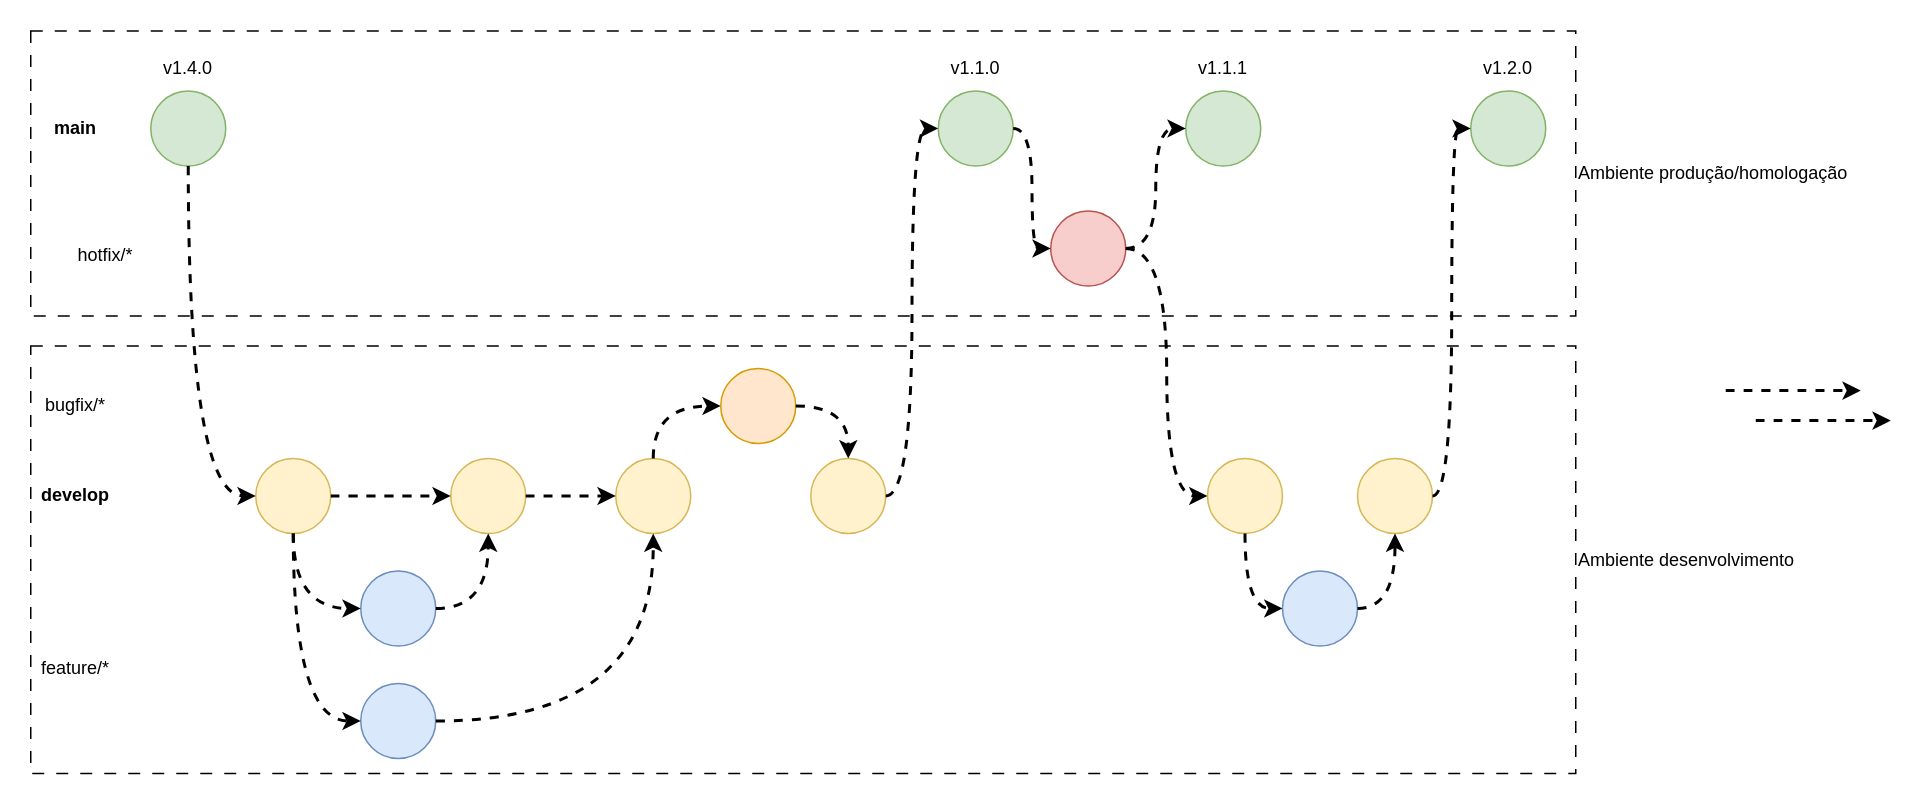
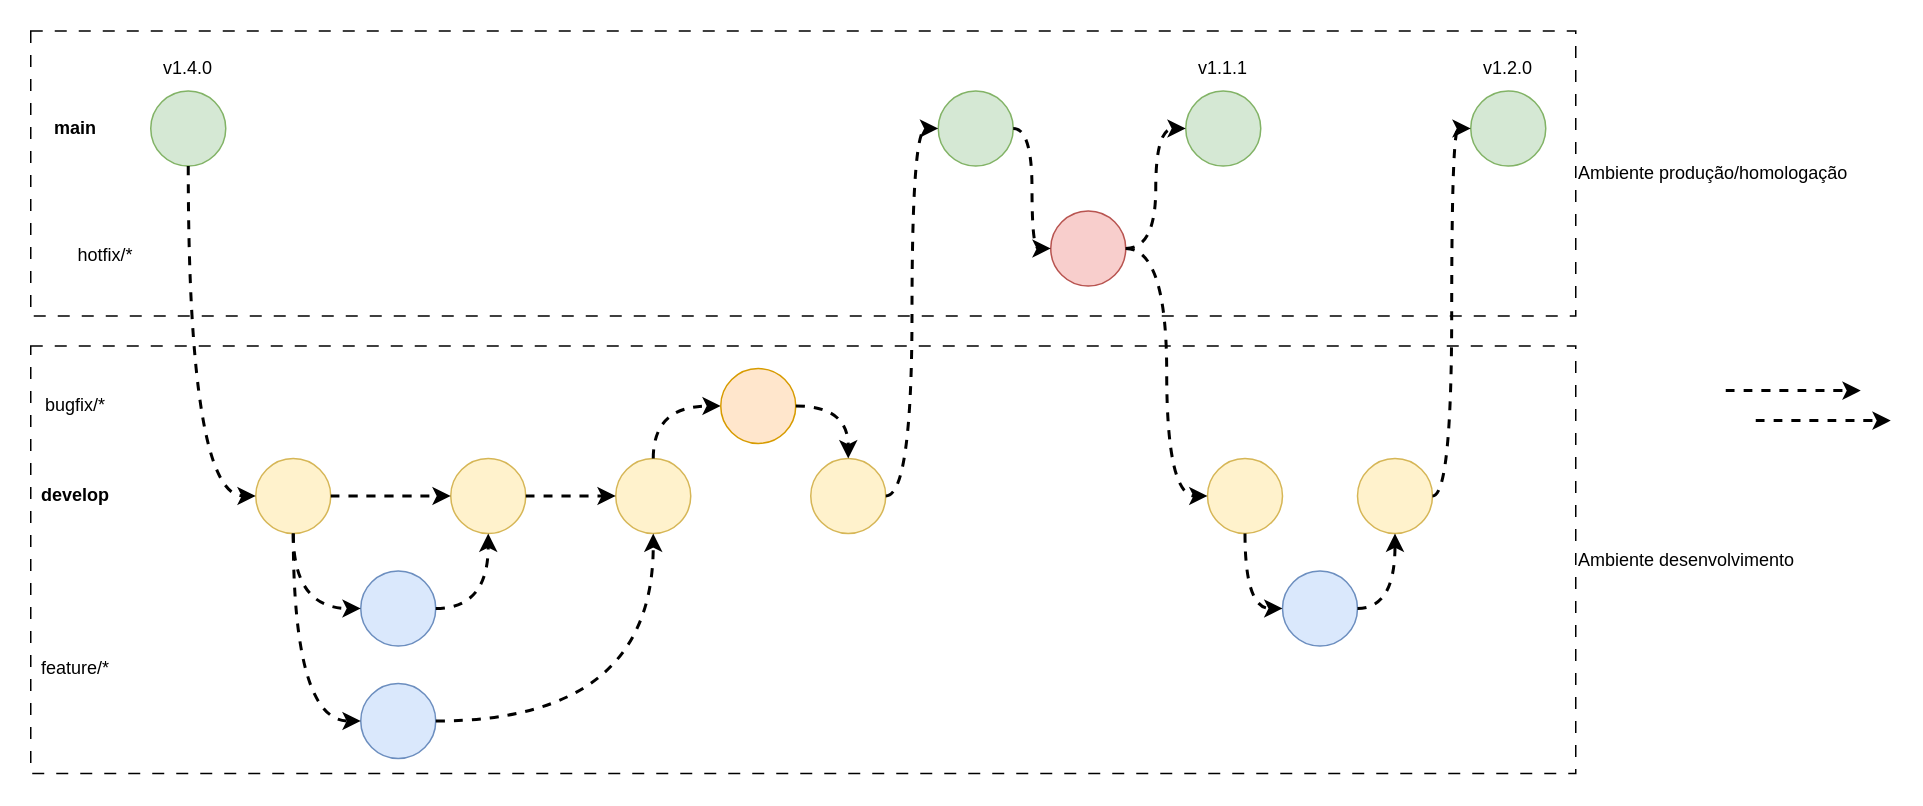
  <mxCell id="0" />
  <mxCell id="1" parent="0" />
  <mxCell id="2" value="Ambiente produção/homologação" style="rounded=0;whiteSpace=wrap;html=1;fillColor=none;dashed=1;dashPattern=8 8;labelPosition=right;verticalLabelPosition=middle;align=left;verticalAlign=middle;" vertex="1" parent="1"><mxGeometry x="20" y="20" width="1030" height="190" as="geometry" /></mxCell>
  <mxCell id="3" value="Ambiente desenvolvimento" style="rounded=0;whiteSpace=wrap;html=1;fillColor=none;dashed=1;dashPattern=8 8;labelPosition=right;verticalLabelPosition=middle;align=left;verticalAlign=middle;" vertex="1" parent="1"><mxGeometry x="20" y="230" width="1030" height="285" as="geometry" /></mxCell>
  <mxCell id="4" value="" style="ellipse;whiteSpace=wrap;html=1;aspect=fixed;fillColor=#d5e8d4;strokeColor=#82b366;" vertex="1" parent="1"><mxGeometry x="100" y="60" width="50" height="50" as="geometry" /></mxCell>
  <mxCell id="5" value="" style="ellipse;whiteSpace=wrap;html=1;aspect=fixed;fillColor=#fff2cc;strokeColor=#d6b656;" vertex="1" parent="1"><mxGeometry x="170" y="305" width="50" height="50" as="geometry" /></mxCell>
  <mxCell id="6" value="&lt;b&gt;main&lt;/b&gt;" style="text;html=1;align=center;verticalAlign=middle;whiteSpace=wrap;rounded=0;" vertex="1" parent="1"><mxGeometry x="20" y="70" width="60" height="30" as="geometry" /></mxCell>
  <mxCell id="7" value="&lt;b&gt;develop&lt;/b&gt;" style="text;html=1;align=center;verticalAlign=middle;whiteSpace=wrap;rounded=0;" vertex="1" parent="1"><mxGeometry x="20" y="315" width="60" height="30" as="geometry" /></mxCell>
  <mxCell id="8" value="" style="endArrow=classic;html=1;rounded=0;exitX=1;exitY=0.5;exitDx=0;exitDy=0;edgeStyle=orthogonalEdgeStyle;curved=1;strokeWidth=2;dashed=1;" edge="1" parent="1"><mxGeometry width="50" height="50" relative="1" as="geometry"><mxPoint x="1150" y="259.71" as="sourcePoint" /><mxPoint x="1240" y="259.71" as="targetPoint" /></mxGeometry></mxCell>
  <mxCell id="9" value="" style="endArrow=classic;html=1;rounded=0;exitX=0.5;exitY=1;exitDx=0;exitDy=0;edgeStyle=orthogonalEdgeStyle;curved=1;strokeWidth=2;dashed=1;entryX=0;entryY=0.5;entryDx=0;entryDy=0;" edge="1" parent="1" source="4" target="5"><mxGeometry width="50" height="50" relative="1" as="geometry"><mxPoint x="130" y="190" as="sourcePoint" /><mxPoint x="220" y="190" as="targetPoint" /></mxGeometry></mxCell>
  <mxCell id="10" value="" style="ellipse;whiteSpace=wrap;html=1;aspect=fixed;fillColor=#dae8fc;strokeColor=#6c8ebf;" vertex="1" parent="1"><mxGeometry x="240" y="380" width="50" height="50" as="geometry" /></mxCell>
  <mxCell id="11" value="feature/*" style="text;html=1;align=center;verticalAlign=middle;whiteSpace=wrap;rounded=0;" vertex="1" parent="1"><mxGeometry x="20" y="430" width="60" height="30" as="geometry" /></mxCell>
  <mxCell id="12" value="" style="endArrow=classic;html=1;rounded=0;exitX=0.5;exitY=1;exitDx=0;exitDy=0;edgeStyle=orthogonalEdgeStyle;curved=1;strokeWidth=2;dashed=1;entryX=0;entryY=0.5;entryDx=0;entryDy=0;" edge="1" parent="1" source="5" target="10"><mxGeometry width="50" height="50" relative="1" as="geometry"><mxPoint x="340" y="377.21" as="sourcePoint" /><mxPoint x="430" y="377.21" as="targetPoint" /></mxGeometry></mxCell>
  <mxCell id="13" value="" style="ellipse;whiteSpace=wrap;html=1;aspect=fixed;fillColor=#dae8fc;strokeColor=#6c8ebf;" vertex="1" parent="1"><mxGeometry x="240" y="455" width="50" height="50" as="geometry" /></mxCell>
  <mxCell id="14" value="" style="endArrow=classic;html=1;rounded=0;exitX=0.5;exitY=1;exitDx=0;exitDy=0;edgeStyle=orthogonalEdgeStyle;curved=1;strokeWidth=2;dashed=1;entryX=0;entryY=0.5;entryDx=0;entryDy=0;" edge="1" parent="1" source="5" target="13"><mxGeometry width="50" height="50" relative="1" as="geometry"><mxPoint x="140" y="575" as="sourcePoint" /><mxPoint x="230" y="575" as="targetPoint" /></mxGeometry></mxCell>
  <mxCell id="15" value="" style="ellipse;whiteSpace=wrap;html=1;aspect=fixed;fillColor=#fff2cc;strokeColor=#d6b656;" vertex="1" parent="1"><mxGeometry x="300" y="305" width="50" height="50" as="geometry" /></mxCell>
  <mxCell id="16" value="" style="endArrow=classic;html=1;rounded=0;exitX=1;exitY=0.5;exitDx=0;exitDy=0;edgeStyle=orthogonalEdgeStyle;curved=1;strokeWidth=2;dashed=1;entryX=0;entryY=0.5;entryDx=0;entryDy=0;" edge="1" parent="1" source="5" target="15"><mxGeometry width="50" height="50" relative="1" as="geometry"><mxPoint x="140" y="575" as="sourcePoint" /><mxPoint x="230" y="575" as="targetPoint" /></mxGeometry></mxCell>
  <mxCell id="17" value="" style="endArrow=classic;html=1;rounded=0;exitX=1;exitY=0.5;exitDx=0;exitDy=0;edgeStyle=orthogonalEdgeStyle;curved=1;strokeWidth=2;dashed=1;" edge="1" parent="1" source="10" target="15"><mxGeometry width="50" height="50" relative="1" as="geometry"><mxPoint x="140" y="575" as="sourcePoint" /><mxPoint x="230" y="575" as="targetPoint" /></mxGeometry></mxCell>
  <mxCell id="18" value="" style="ellipse;whiteSpace=wrap;html=1;aspect=fixed;fillColor=#fff2cc;strokeColor=#d6b656;" vertex="1" parent="1"><mxGeometry x="410" y="305" width="50" height="50" as="geometry" /></mxCell>
  <mxCell id="19" value="" style="endArrow=classic;html=1;rounded=0;edgeStyle=orthogonalEdgeStyle;curved=1;strokeWidth=2;dashed=1;entryX=0;entryY=0.5;entryDx=0;entryDy=0;exitX=1;exitY=0.5;exitDx=0;exitDy=0;" edge="1" parent="1" target="18" source="15"><mxGeometry width="50" height="50" relative="1" as="geometry"><mxPoint x="476" y="320" as="sourcePoint" /><mxPoint x="345" y="575" as="targetPoint" /></mxGeometry></mxCell>
  <mxCell id="20" value="" style="endArrow=classic;html=1;rounded=0;exitX=1;exitY=0.5;exitDx=0;exitDy=0;edgeStyle=orthogonalEdgeStyle;curved=1;strokeWidth=2;dashed=1;entryX=0.5;entryY=1;entryDx=0;entryDy=0;" edge="1" parent="1" source="13" target="18"><mxGeometry width="50" height="50" relative="1" as="geometry"><mxPoint x="460" y="545" as="sourcePoint" /><mxPoint x="550" y="545" as="targetPoint" /></mxGeometry></mxCell>
  <mxCell id="21" value="" style="ellipse;whiteSpace=wrap;html=1;aspect=fixed;fillColor=#fff2cc;strokeColor=#d6b656;" vertex="1" parent="1"><mxGeometry x="804.5" y="305" width="50" height="50" as="geometry" /></mxCell>
  <mxCell id="22" value="" style="endArrow=classic;html=1;rounded=0;edgeStyle=orthogonalEdgeStyle;curved=1;strokeWidth=2;dashed=1;entryX=0;entryY=0.5;entryDx=0;entryDy=0;exitX=0.5;exitY=0;exitDx=0;exitDy=0;" edge="1" parent="1" target="23" source="18"><mxGeometry width="50" height="50" relative="1" as="geometry"><mxPoint x="650" y="320" as="sourcePoint" /><mxPoint x="519" y="575" as="targetPoint" /></mxGeometry></mxCell>
  <mxCell id="23" value="" style="ellipse;whiteSpace=wrap;html=1;aspect=fixed;fillColor=#ffe6cc;strokeColor=#d79b00;" vertex="1" parent="1"><mxGeometry x="480" y="245" width="50" height="50" as="geometry" /></mxCell>
  <mxCell id="24" value="bugfix/*" style="text;html=1;align=center;verticalAlign=middle;whiteSpace=wrap;rounded=0;" vertex="1" parent="1"><mxGeometry x="20" y="255" width="60" height="30" as="geometry" /></mxCell>
  <mxCell id="25" value="" style="ellipse;whiteSpace=wrap;html=1;aspect=fixed;fillColor=#f8cecc;strokeColor=#b85450;" vertex="1" parent="1"><mxGeometry x="700" y="140" width="50" height="50" as="geometry" /></mxCell>
  <mxCell id="26" value="hotfix/*" style="text;html=1;align=center;verticalAlign=middle;whiteSpace=wrap;rounded=0;" vertex="1" parent="1"><mxGeometry x="40" y="155" width="60" height="30" as="geometry" /></mxCell>
  <mxCell id="27" value="" style="ellipse;whiteSpace=wrap;html=1;aspect=fixed;fillColor=#d5e8d4;strokeColor=#82b366;" vertex="1" parent="1"><mxGeometry x="790" y="60" width="50" height="50" as="geometry" /></mxCell>
  <mxCell id="28" value="" style="endArrow=classic;html=1;rounded=0;edgeStyle=orthogonalEdgeStyle;curved=1;strokeWidth=2;dashed=1;entryX=0;entryY=0.5;entryDx=0;entryDy=0;exitX=1;exitY=0.5;exitDx=0;exitDy=0;" edge="1" parent="1" source="25" target="21"><mxGeometry width="50" height="50" relative="1" as="geometry"><mxPoint x="760" y="167" as="sourcePoint" /><mxPoint x="1230" y="275" as="targetPoint" /></mxGeometry></mxCell>
  <mxCell id="29" value="" style="ellipse;whiteSpace=wrap;html=1;aspect=fixed;fillColor=#d5e8d4;strokeColor=#82b366;" vertex="1" parent="1"><mxGeometry x="980" y="60" width="50" height="50" as="geometry" /></mxCell>
  <mxCell id="30" value="" style="ellipse;whiteSpace=wrap;html=1;aspect=fixed;fillColor=#fff2cc;strokeColor=#d6b656;" vertex="1" parent="1"><mxGeometry x="904.5" y="305" width="50" height="50" as="geometry" /></mxCell>
  <mxCell id="31" value="v1.4.0" style="text;html=1;align=center;verticalAlign=middle;whiteSpace=wrap;rounded=0;" vertex="1" parent="1"><mxGeometry x="95" y="30" width="60" height="30" as="geometry" /></mxCell>
- <mxCell id="32" value="v1.1.0" style="text;html=1;align=center;verticalAlign=middle;whiteSpace=wrap;rounded=0;" vertex="1" parent="1"><mxGeometry x="620" y="30" width="60" height="30" as="geometry" /></mxCell>
  <mxCell id="33" value="" style="endArrow=classic;html=1;rounded=0;exitX=1;exitY=0.5;exitDx=0;exitDy=0;edgeStyle=orthogonalEdgeStyle;curved=1;strokeWidth=2;dashed=1;entryX=0;entryY=0.5;entryDx=0;entryDy=0;" edge="1" parent="1" source="30" target="29"><mxGeometry width="50" height="50" relative="1" as="geometry"><mxPoint x="1400" y="470" as="sourcePoint" /><mxPoint x="1490" y="470" as="targetPoint" /></mxGeometry></mxCell>
  <mxCell id="34" value="" style="ellipse;whiteSpace=wrap;html=1;aspect=fixed;fillColor=#d5e8d4;strokeColor=#82b366;" vertex="1" parent="1"><mxGeometry x="625" y="60" width="50" height="50" as="geometry" /></mxCell>
  <mxCell id="35" value="" style="ellipse;whiteSpace=wrap;html=1;aspect=fixed;fillColor=#fff2cc;strokeColor=#d6b656;" vertex="1" parent="1"><mxGeometry x="540" y="305" width="50" height="50" as="geometry" /></mxCell>
  <mxCell id="36" value="" style="endArrow=classic;html=1;rounded=0;exitX=1;exitY=0.5;exitDx=0;exitDy=0;edgeStyle=orthogonalEdgeStyle;curved=1;strokeWidth=2;dashed=1;entryX=0.5;entryY=0;entryDx=0;entryDy=0;" edge="1" parent="1" source="23" target="35"><mxGeometry width="50" height="50" relative="1" as="geometry"><mxPoint x="590" y="285" as="sourcePoint" /><mxPoint x="680" y="285" as="targetPoint" /></mxGeometry></mxCell>
  <mxCell id="37" value="" style="endArrow=classic;html=1;rounded=0;exitX=1;exitY=0.5;exitDx=0;exitDy=0;edgeStyle=orthogonalEdgeStyle;curved=1;strokeWidth=2;dashed=1;entryX=0;entryY=0.5;entryDx=0;entryDy=0;" edge="1" parent="1" source="35" target="34"><mxGeometry width="50" height="50" relative="1" as="geometry"><mxPoint x="1070" y="315" as="sourcePoint" /><mxPoint x="1160" y="315" as="targetPoint" /></mxGeometry></mxCell>
  <mxCell id="38" value="v1.1.1" style="text;html=1;align=center;verticalAlign=middle;whiteSpace=wrap;rounded=0;" vertex="1" parent="1"><mxGeometry x="785" y="30" width="60" height="30" as="geometry" /></mxCell>
  <mxCell id="39" value="" style="endArrow=classic;html=1;rounded=0;exitX=1;exitY=0.5;exitDx=0;exitDy=0;edgeStyle=orthogonalEdgeStyle;curved=1;strokeWidth=2;dashed=1;entryX=0;entryY=0.5;entryDx=0;entryDy=0;" edge="1" parent="1" source="34" target="25"><mxGeometry width="50" height="50" relative="1" as="geometry"><mxPoint x="420" y="109.17" as="sourcePoint" /><mxPoint x="510" y="109.17" as="targetPoint" /></mxGeometry></mxCell>
  <mxCell id="40" value="" style="endArrow=classic;html=1;rounded=0;exitX=1;exitY=0.5;exitDx=0;exitDy=0;edgeStyle=orthogonalEdgeStyle;curved=1;strokeWidth=2;dashed=1;entryX=0;entryY=0.5;entryDx=0;entryDy=0;" edge="1" parent="1" source="25" target="27"><mxGeometry width="50" height="50" relative="1" as="geometry"><mxPoint x="1160" y="269.71" as="sourcePoint" /><mxPoint x="1250" y="269.71" as="targetPoint" /></mxGeometry></mxCell>
  <mxCell id="41" value="" style="endArrow=classic;html=1;rounded=0;exitX=1;exitY=0.5;exitDx=0;exitDy=0;edgeStyle=orthogonalEdgeStyle;curved=1;strokeWidth=2;dashed=1;" edge="1" parent="1"><mxGeometry width="50" height="50" relative="1" as="geometry"><mxPoint x="1170" y="279.71" as="sourcePoint" /><mxPoint x="1260" y="279.71" as="targetPoint" /></mxGeometry></mxCell>
  <mxCell id="42" value="" style="ellipse;whiteSpace=wrap;html=1;aspect=fixed;fillColor=#dae8fc;strokeColor=#6c8ebf;" vertex="1" parent="1"><mxGeometry x="854.5" y="380" width="50" height="50" as="geometry" /></mxCell>
  <mxCell id="43" value="" style="endArrow=classic;html=1;rounded=0;exitX=0.5;exitY=1;exitDx=0;exitDy=0;edgeStyle=orthogonalEdgeStyle;curved=1;strokeWidth=2;dashed=1;entryX=0;entryY=0.5;entryDx=0;entryDy=0;" edge="1" parent="1" target="42" source="21"><mxGeometry width="50" height="50" relative="1" as="geometry"><mxPoint x="809.5" y="380" as="sourcePoint" /><mxPoint x="1044.5" y="402.21" as="targetPoint" /></mxGeometry></mxCell>
  <mxCell id="44" value="" style="endArrow=classic;html=1;rounded=0;exitX=1;exitY=0.5;exitDx=0;exitDy=0;edgeStyle=orthogonalEdgeStyle;curved=1;strokeWidth=2;dashed=1;entryX=0.5;entryY=1;entryDx=0;entryDy=0;" edge="1" parent="1" source="42" target="30"><mxGeometry width="50" height="50" relative="1" as="geometry"><mxPoint x="754.5" y="600" as="sourcePoint" /><mxPoint x="939.5" y="380" as="targetPoint" /></mxGeometry></mxCell>
  <mxCell id="45" value="v1.2.0" style="text;html=1;align=center;verticalAlign=middle;whiteSpace=wrap;rounded=0;" vertex="1" parent="1"><mxGeometry x="975" y="30" width="60" height="30" as="geometry" /></mxCell>
